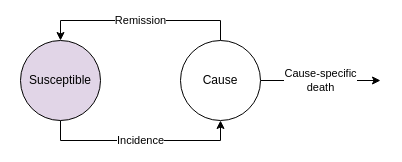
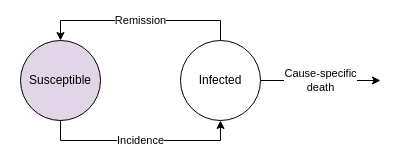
  <mxCell id="0" />
  <mxCell id="1" parent="0" />
  <mxCell id="2" value="Incidence" style="edgeStyle=orthogonalEdgeStyle;rounded=0;orthogonalLoop=1;jettySize=auto;html=1;entryX=0.5;entryY=1;entryDx=0;entryDy=0;" edge="1" parent="1" source="3" target="6"><mxGeometry relative="1" as="geometry"><Array as="points"><mxPoint x="60" y="140" /><mxPoint x="220" y="140" /></Array></mxGeometry></mxCell>
  <mxCell id="3" value="Susceptible" style="ellipse;whiteSpace=wrap;html=1;aspect=fixed;fillColor=#e1d5e7;" vertex="1" parent="1"><mxGeometry x="20" y="40" width="80" height="80" as="geometry" /></mxCell>
  <mxCell id="4" value="Remission" style="edgeStyle=orthogonalEdgeStyle;rounded=0;orthogonalLoop=1;jettySize=auto;html=1;entryX=0.5;entryY=0;entryDx=0;entryDy=0;" edge="1" parent="1" source="6" target="3"><mxGeometry relative="1" as="geometry"><Array as="points"><mxPoint x="220" y="20" /><mxPoint x="60" y="20" /></Array></mxGeometry></mxCell>
  <mxCell id="5" value="Cause-specific&lt;br&gt;death" style="edgeStyle=orthogonalEdgeStyle;rounded=0;orthogonalLoop=1;jettySize=auto;html=1;" edge="1" parent="1" source="6"><mxGeometry relative="1" as="geometry"><mxPoint x="380" y="80" as="targetPoint" /></mxGeometry></mxCell>
- <mxCell id="6" value="Cause" style="ellipse;whiteSpace=wrap;html=1;aspect=fixed;" vertex="1" parent="1"><mxGeometry x="180" y="40" width="80" height="80" as="geometry" /></mxCell>
+ <mxCell id="6" value="Infected" style="ellipse;whiteSpace=wrap;html=1;aspect=fixed;" vertex="1" parent="1"><mxGeometry x="180" y="40" width="80" height="80" as="geometry" /></mxCell>
